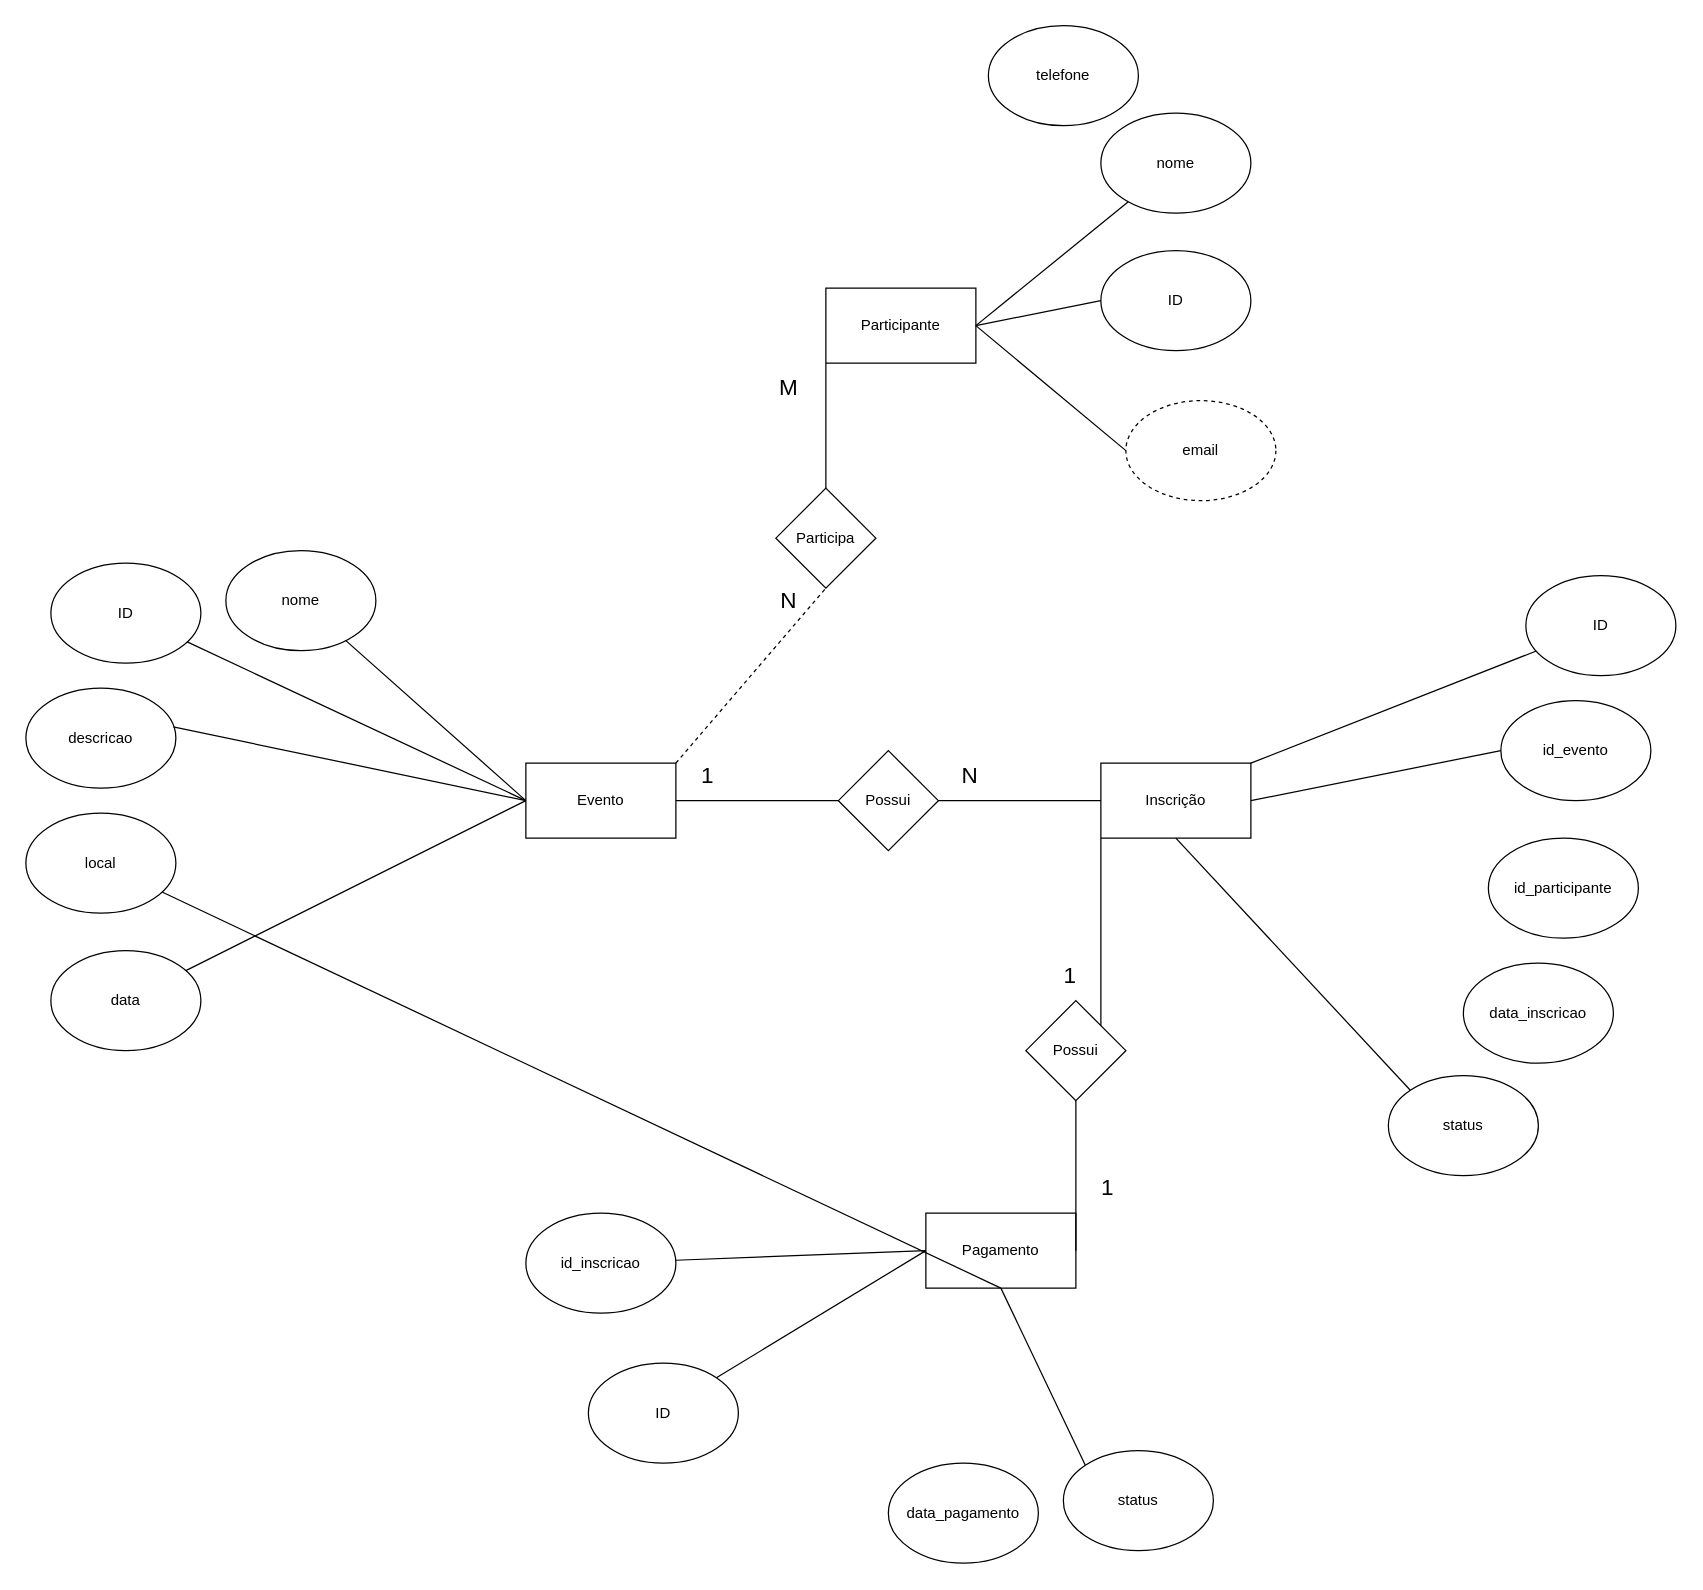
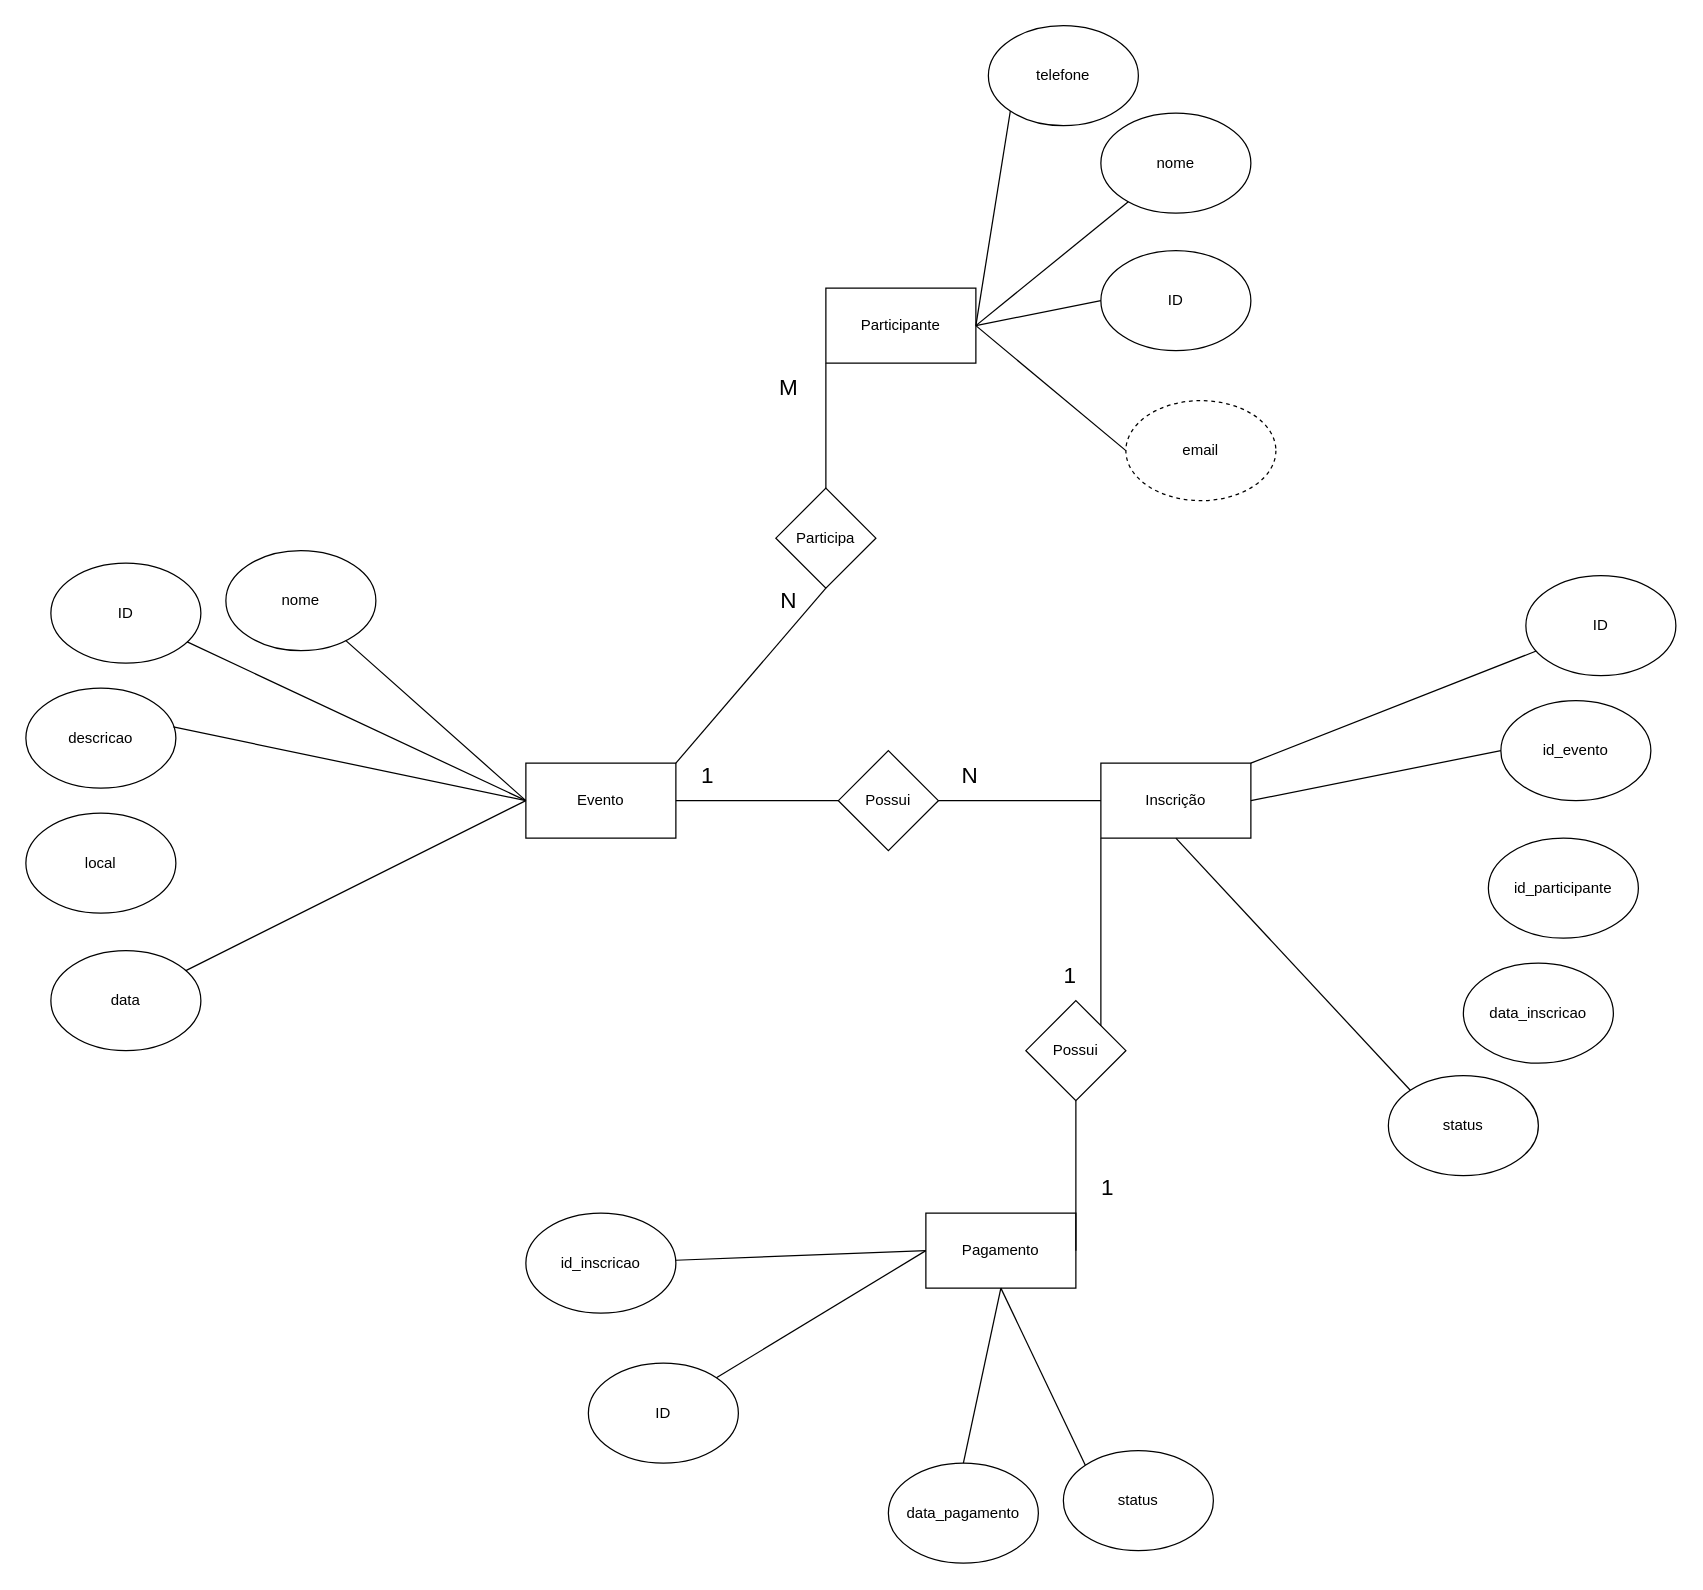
  <mxCell id="0" />
  <mxCell id="1" parent="0" />
  <mxCell id="2" value="Evento" style="rounded=0;whiteSpace=wrap;html=1;" parent="1" vertex="1"><mxGeometry x="420" y="610" width="120" height="60" as="geometry" /></mxCell>
  <mxCell id="3" value="Participante" style="rounded=0;whiteSpace=wrap;html=1;fillColor=none;" parent="1" vertex="1"><mxGeometry x="660" y="230" width="120" height="60" as="geometry" /></mxCell>
  <mxCell id="4" value="Pagamento" style="rounded=0;whiteSpace=wrap;html=1;" parent="1" vertex="1"><mxGeometry x="740" y="970" width="120" height="60" as="geometry" /></mxCell>
  <mxCell id="5" value="Inscrição" style="rounded=0;whiteSpace=wrap;html=1;" parent="1" vertex="1"><mxGeometry x="880" y="610" width="120" height="60" as="geometry" /></mxCell>
  <mxCell id="6" value="ID" style="ellipse;whiteSpace=wrap;html=1;" parent="1" vertex="1"><mxGeometry x="880" y="200" width="120" height="80" as="geometry" /></mxCell>
  <mxCell id="7" value="nome" style="ellipse;whiteSpace=wrap;html=1;" parent="1" vertex="1"><mxGeometry x="880" y="90" width="120" height="80" as="geometry" /></mxCell>
  <mxCell id="8" value="email" style="ellipse;whiteSpace=wrap;html=1;dashed=1;" parent="1" vertex="1"><mxGeometry x="900" y="320" width="120" height="80" as="geometry" /></mxCell>
  <mxCell id="9" value="telefone" style="ellipse;whiteSpace=wrap;html=1;" parent="1" vertex="1"><mxGeometry x="790" y="20" width="120" height="80" as="geometry" /></mxCell>
  <mxCell id="10" value="" style="endArrow=none;html=1;entryX=1;entryY=0.5;entryDx=0;entryDy=0;exitX=0;exitY=0.5;exitDx=0;exitDy=0;" parent="1" source="8" target="3" edge="1"><mxGeometry width="50" height="50" relative="1" as="geometry"><mxPoint x="600" y="250" as="sourcePoint" /><mxPoint x="650" y="200" as="targetPoint" /></mxGeometry></mxCell>
  <mxCell id="11" value="" style="endArrow=none;html=1;entryX=1;entryY=0.5;entryDx=0;entryDy=0;exitX=0;exitY=0.5;exitDx=0;exitDy=0;" parent="1" source="6" target="3" edge="1"><mxGeometry width="50" height="50" relative="1" as="geometry"><mxPoint x="622" y="243" as="sourcePoint" /><mxPoint x="680" y="280" as="targetPoint" /></mxGeometry></mxCell>
+ <mxCell id="12" value="" style="endArrow=none;html=1;exitX=0;exitY=1;exitDx=0;exitDy=0;entryX=1;entryY=0.5;entryDx=0;entryDy=0;" parent="1" source="9" target="3" edge="1"><mxGeometry width="50" height="50" relative="1" as="geometry"><mxPoint x="632" y="253" as="sourcePoint" /><mxPoint x="780" y="270" as="targetPoint" /></mxGeometry></mxCell>
  <mxCell id="13" value="" style="endArrow=none;html=1;entryX=1;entryY=0.5;entryDx=0;entryDy=0;" parent="1" source="7" target="3" edge="1"><mxGeometry width="50" height="50" relative="1" as="geometry"><mxPoint x="642" y="263" as="sourcePoint" /><mxPoint x="790" y="260" as="targetPoint" /></mxGeometry></mxCell>
  <mxCell id="14" value="ID" style="ellipse;whiteSpace=wrap;html=1;" parent="1" vertex="1"><mxGeometry x="40" y="450" width="120" height="80" as="geometry" /></mxCell>
  <mxCell id="15" value="nome" style="ellipse;whiteSpace=wrap;html=1;" parent="1" vertex="1"><mxGeometry x="180" y="440" width="120" height="80" as="geometry" /></mxCell>
  <mxCell id="16" value="descricao" style="ellipse;whiteSpace=wrap;html=1;" parent="1" vertex="1"><mxGeometry x="20" y="550" width="120" height="80" as="geometry" /></mxCell>
  <mxCell id="17" value="local" style="ellipse;whiteSpace=wrap;html=1;" parent="1" vertex="1"><mxGeometry x="20" y="650" width="120" height="80" as="geometry" /></mxCell>
  <mxCell id="18" value="data" style="ellipse;whiteSpace=wrap;html=1;" parent="1" vertex="1"><mxGeometry x="40" y="760" width="120" height="80" as="geometry" /></mxCell>
  <mxCell id="19" value="" style="endArrow=none;html=1;entryX=0;entryY=0.5;entryDx=0;entryDy=0;" parent="1" source="15" target="2" edge="1"><mxGeometry width="50" height="50" relative="1" as="geometry"><mxPoint x="210" y="500" as="sourcePoint" /><mxPoint x="260" y="450" as="targetPoint" /></mxGeometry></mxCell>
  <mxCell id="20" value="" style="endArrow=none;html=1;" parent="1" source="18" edge="1"><mxGeometry width="50" height="50" relative="1" as="geometry"><mxPoint x="252" y="530" as="sourcePoint" /><mxPoint x="420" y="640" as="targetPoint" /></mxGeometry></mxCell>
  <mxCell id="21" value="" style="endArrow=none;html=1;entryX=0;entryY=0.5;entryDx=0;entryDy=0;" parent="1" source="14" target="2" edge="1"><mxGeometry width="50" height="50" relative="1" as="geometry"><mxPoint x="262" y="540" as="sourcePoint" /><mxPoint x="264" y="604" as="targetPoint" /></mxGeometry></mxCell>
  <mxCell id="22" value="" style="endArrow=none;html=1;entryX=0;entryY=0.5;entryDx=0;entryDy=0;exitX=0.983;exitY=0.388;exitDx=0;exitDy=0;exitPerimeter=0;" parent="1" source="16" target="2" edge="1"><mxGeometry width="50" height="50" relative="1" as="geometry"><mxPoint x="272" y="550" as="sourcePoint" /><mxPoint x="274" y="614" as="targetPoint" /></mxGeometry></mxCell>
  <mxCell id="23" value="ID" style="ellipse;whiteSpace=wrap;html=1;" parent="1" vertex="1"><mxGeometry x="470" y="1090" width="120" height="80" as="geometry" /></mxCell>
  <mxCell id="24" value="id_inscricao" style="ellipse;whiteSpace=wrap;html=1;" parent="1" vertex="1"><mxGeometry x="420" y="970" width="120" height="80" as="geometry" /></mxCell>
  <mxCell id="25" value="data_pagamento" style="ellipse;whiteSpace=wrap;html=1;" parent="1" vertex="1"><mxGeometry x="710" y="1170" width="120" height="80" as="geometry" /></mxCell>
  <mxCell id="26" value="status" style="ellipse;whiteSpace=wrap;html=1;" parent="1" vertex="1"><mxGeometry x="850" y="1160" width="120" height="80" as="geometry" /></mxCell>
  <mxCell id="27" value="" style="endArrow=none;html=1;entryX=1;entryY=0;entryDx=0;entryDy=0;exitX=0;exitY=0.5;exitDx=0;exitDy=0;" parent="1" source="4" target="23" edge="1"><mxGeometry width="50" height="50" relative="1" as="geometry"><mxPoint x="509.12" y="930.47" as="sourcePoint" /><mxPoint x="529.997" y="840.005" as="targetPoint" /></mxGeometry></mxCell>
  <mxCell id="28" value="" style="endArrow=none;html=1;exitX=0;exitY=0.5;exitDx=0;exitDy=0;" parent="1" source="4" target="24" edge="1"><mxGeometry width="50" height="50" relative="1" as="geometry"><mxPoint x="570" y="900" as="sourcePoint" /><mxPoint x="617.574" y="848.284" as="targetPoint" /></mxGeometry></mxCell>
- <mxCell id="29" value="" style="endArrow=none;html=1;exitX=0.5;exitY=1;exitDx=0;exitDy=0;" parent="1" source="4" target="17" edge="1"><mxGeometry width="50" height="50" relative="1" as="geometry"><mxPoint x="590" y="920" as="sourcePoint" /><mxPoint x="558" y="887" as="targetPoint" /></mxGeometry></mxCell>
+ <mxCell id="29" value="" style="endArrow=none;html=1;entryX=0.5;entryY=0;entryDx=0;entryDy=0;exitX=0.5;exitY=1;exitDx=0;exitDy=0;" parent="1" source="4" target="25" edge="1"><mxGeometry width="50" height="50" relative="1" as="geometry"><mxPoint x="590" y="920" as="sourcePoint" /><mxPoint x="558" y="887" as="targetPoint" /></mxGeometry></mxCell>
  <mxCell id="30" value="" style="endArrow=none;html=1;entryX=0;entryY=0;entryDx=0;entryDy=0;exitX=0.5;exitY=1;exitDx=0;exitDy=0;" parent="1" source="4" target="26" edge="1"><mxGeometry width="50" height="50" relative="1" as="geometry"><mxPoint x="600" y="930" as="sourcePoint" /><mxPoint x="568" y="897" as="targetPoint" /></mxGeometry></mxCell>
  <mxCell id="31" value="ID" style="ellipse;whiteSpace=wrap;html=1;" parent="1" vertex="1"><mxGeometry x="1220" y="460" width="120" height="80" as="geometry" /></mxCell>
  <mxCell id="32" value="id_evento" style="ellipse;whiteSpace=wrap;html=1;" parent="1" vertex="1"><mxGeometry x="1200" y="560" width="120" height="80" as="geometry" /></mxCell>
  <mxCell id="33" value="id_participante" style="ellipse;whiteSpace=wrap;html=1;" parent="1" vertex="1"><mxGeometry x="1190" y="670" width="120" height="80" as="geometry" /></mxCell>
  <mxCell id="34" value="data_inscricao" style="ellipse;whiteSpace=wrap;html=1;" parent="1" vertex="1"><mxGeometry x="1170" y="770" width="120" height="80" as="geometry" /></mxCell>
  <mxCell id="35" value="status" style="ellipse;whiteSpace=wrap;html=1;" parent="1" vertex="1"><mxGeometry x="1110" y="860" width="120" height="80" as="geometry" /></mxCell>
  <mxCell id="36" value="" style="endArrow=none;html=1;exitX=1;exitY=0;exitDx=0;exitDy=0;" parent="1" source="5" target="31" edge="1"><mxGeometry width="50" height="50" relative="1" as="geometry"><mxPoint x="950" y="620" as="sourcePoint" /><mxPoint x="1000" y="570" as="targetPoint" /></mxGeometry></mxCell>
  <mxCell id="37" value="" style="endArrow=none;html=1;entryX=0;entryY=0.5;entryDx=0;entryDy=0;exitX=1;exitY=0.5;exitDx=0;exitDy=0;" parent="1" source="5" target="32" edge="1"><mxGeometry width="50" height="50" relative="1" as="geometry"><mxPoint x="950" y="620" as="sourcePoint" /><mxPoint x="1000" y="570" as="targetPoint" /></mxGeometry></mxCell>
  <mxCell id="38" value="" style="endArrow=none;html=1;entryX=0;entryY=0;entryDx=0;entryDy=0;exitX=0.5;exitY=1;exitDx=0;exitDy=0;" parent="1" source="5" target="35" edge="1"><mxGeometry width="50" height="50" relative="1" as="geometry"><mxPoint x="950" y="620" as="sourcePoint" /><mxPoint x="1000" y="570" as="targetPoint" /></mxGeometry></mxCell>
  <mxCell id="39" value="&amp;nbsp;Possui&amp;nbsp;" style="rhombus;whiteSpace=wrap;html=1;" parent="1" vertex="1"><mxGeometry x="670" y="600" width="80" height="80" as="geometry" /></mxCell>
  <mxCell id="40" value="" style="endArrow=none;html=1;entryX=0;entryY=0.5;entryDx=0;entryDy=0;exitX=1;exitY=0.5;exitDx=0;exitDy=0;" parent="1" source="2" target="39" edge="1"><mxGeometry width="50" height="50" relative="1" as="geometry"><mxPoint x="600" y="710" as="sourcePoint" /><mxPoint x="650" y="660" as="targetPoint" /></mxGeometry></mxCell>
  <mxCell id="41" value="" style="endArrow=none;html=1;entryX=0;entryY=0.5;entryDx=0;entryDy=0;exitX=1;exitY=0.5;exitDx=0;exitDy=0;" parent="1" source="39" target="5" edge="1"><mxGeometry width="50" height="50" relative="1" as="geometry"><mxPoint x="720" y="720" as="sourcePoint" /><mxPoint x="770" y="670" as="targetPoint" /></mxGeometry></mxCell>
  <mxCell id="42" value="&lt;font style=&quot;font-size: 18px;&quot;&gt;1&lt;/font&gt;" style="text;html=1;align=center;verticalAlign=middle;resizable=0;points=[];autosize=1;strokeColor=none;fillColor=none;" parent="1" vertex="1"><mxGeometry x="550" y="600" width="30" height="40" as="geometry" /></mxCell>
  <mxCell id="43" value="&lt;font style=&quot;font-size: 18px;&quot;&gt;N&lt;/font&gt;" style="text;html=1;align=center;verticalAlign=middle;resizable=0;points=[];autosize=1;strokeColor=none;fillColor=none;" parent="1" vertex="1"><mxGeometry x="755" y="600" width="40" height="40" as="geometry" /></mxCell>
  <mxCell id="44" value="Possui" style="rhombus;whiteSpace=wrap;html=1;" parent="1" vertex="1"><mxGeometry x="820" y="800" width="80" height="80" as="geometry" /></mxCell>
  <mxCell id="45" value="" style="endArrow=none;html=1;exitX=1;exitY=0.5;exitDx=0;exitDy=0;entryX=0.5;entryY=1;entryDx=0;entryDy=0;" parent="1" source="4" target="44" edge="1"><mxGeometry width="50" height="50" relative="1" as="geometry"><mxPoint x="720" y="880" as="sourcePoint" /><mxPoint x="770" y="830" as="targetPoint" /></mxGeometry></mxCell>
  <mxCell id="46" value="" style="endArrow=none;html=1;entryX=0;entryY=1;entryDx=0;entryDy=0;exitX=1;exitY=0;exitDx=0;exitDy=0;" parent="1" source="44" target="5" edge="1"><mxGeometry width="50" height="50" relative="1" as="geometry"><mxPoint x="720" y="880" as="sourcePoint" /><mxPoint x="770" y="830" as="targetPoint" /></mxGeometry></mxCell>
  <mxCell id="47" value="&lt;font style=&quot;font-size: 18px;&quot;&gt;1&lt;/font&gt;" style="text;html=1;align=center;verticalAlign=middle;resizable=0;points=[];autosize=1;strokeColor=none;fillColor=none;" parent="1" vertex="1"><mxGeometry x="870" y="930" width="30" height="40" as="geometry" /></mxCell>
  <mxCell id="48" value="&lt;font style=&quot;font-size: 18px;&quot;&gt;1&lt;/font&gt;" style="text;html=1;align=center;verticalAlign=middle;resizable=0;points=[];autosize=1;strokeColor=none;fillColor=none;" parent="1" vertex="1"><mxGeometry x="840" y="760" width="30" height="40" as="geometry" /></mxCell>
  <mxCell id="49" value="Participa" style="rhombus;whiteSpace=wrap;html=1;" parent="1" vertex="1"><mxGeometry x="620" y="390" width="80" height="80" as="geometry" /></mxCell>
- <mxCell id="50" value="" style="endArrow=none;html=1;entryX=0.5;entryY=1;entryDx=0;entryDy=0;exitX=1;exitY=0;exitDx=0;exitDy=0;dashed=1;" parent="1" source="2" target="49" edge="1"><mxGeometry width="50" height="50" relative="1" as="geometry"><mxPoint x="600" y="540" as="sourcePoint" /><mxPoint x="650" y="490" as="targetPoint" /></mxGeometry></mxCell>
+ <mxCell id="50" value="" style="endArrow=none;html=1;entryX=0.5;entryY=1;entryDx=0;entryDy=0;exitX=1;exitY=0;exitDx=0;exitDy=0;" parent="1" source="2" target="49" edge="1"><mxGeometry width="50" height="50" relative="1" as="geometry"><mxPoint x="600" y="540" as="sourcePoint" /><mxPoint x="650" y="490" as="targetPoint" /></mxGeometry></mxCell>
  <mxCell id="51" value="" style="endArrow=none;html=1;entryX=0;entryY=1;entryDx=0;entryDy=0;exitX=0.5;exitY=0;exitDx=0;exitDy=0;" parent="1" source="49" target="3" edge="1"><mxGeometry width="50" height="50" relative="1" as="geometry"><mxPoint x="600" y="440" as="sourcePoint" /><mxPoint x="650" y="390" as="targetPoint" /></mxGeometry></mxCell>
  <mxCell id="52" value="&lt;font style=&quot;font-size: 18px;&quot;&gt;N&lt;/font&gt;" style="text;html=1;align=center;verticalAlign=middle;resizable=0;points=[];autosize=1;strokeColor=none;fillColor=none;" parent="1" vertex="1"><mxGeometry x="610" y="460" width="40" height="40" as="geometry" /></mxCell>
  <mxCell id="53" value="&lt;font style=&quot;font-size: 18px;&quot;&gt;M&lt;/font&gt;" style="text;html=1;align=center;verticalAlign=middle;resizable=0;points=[];autosize=1;strokeColor=none;fillColor=none;" parent="1" vertex="1"><mxGeometry x="610" y="290" width="40" height="40" as="geometry" /></mxCell>
